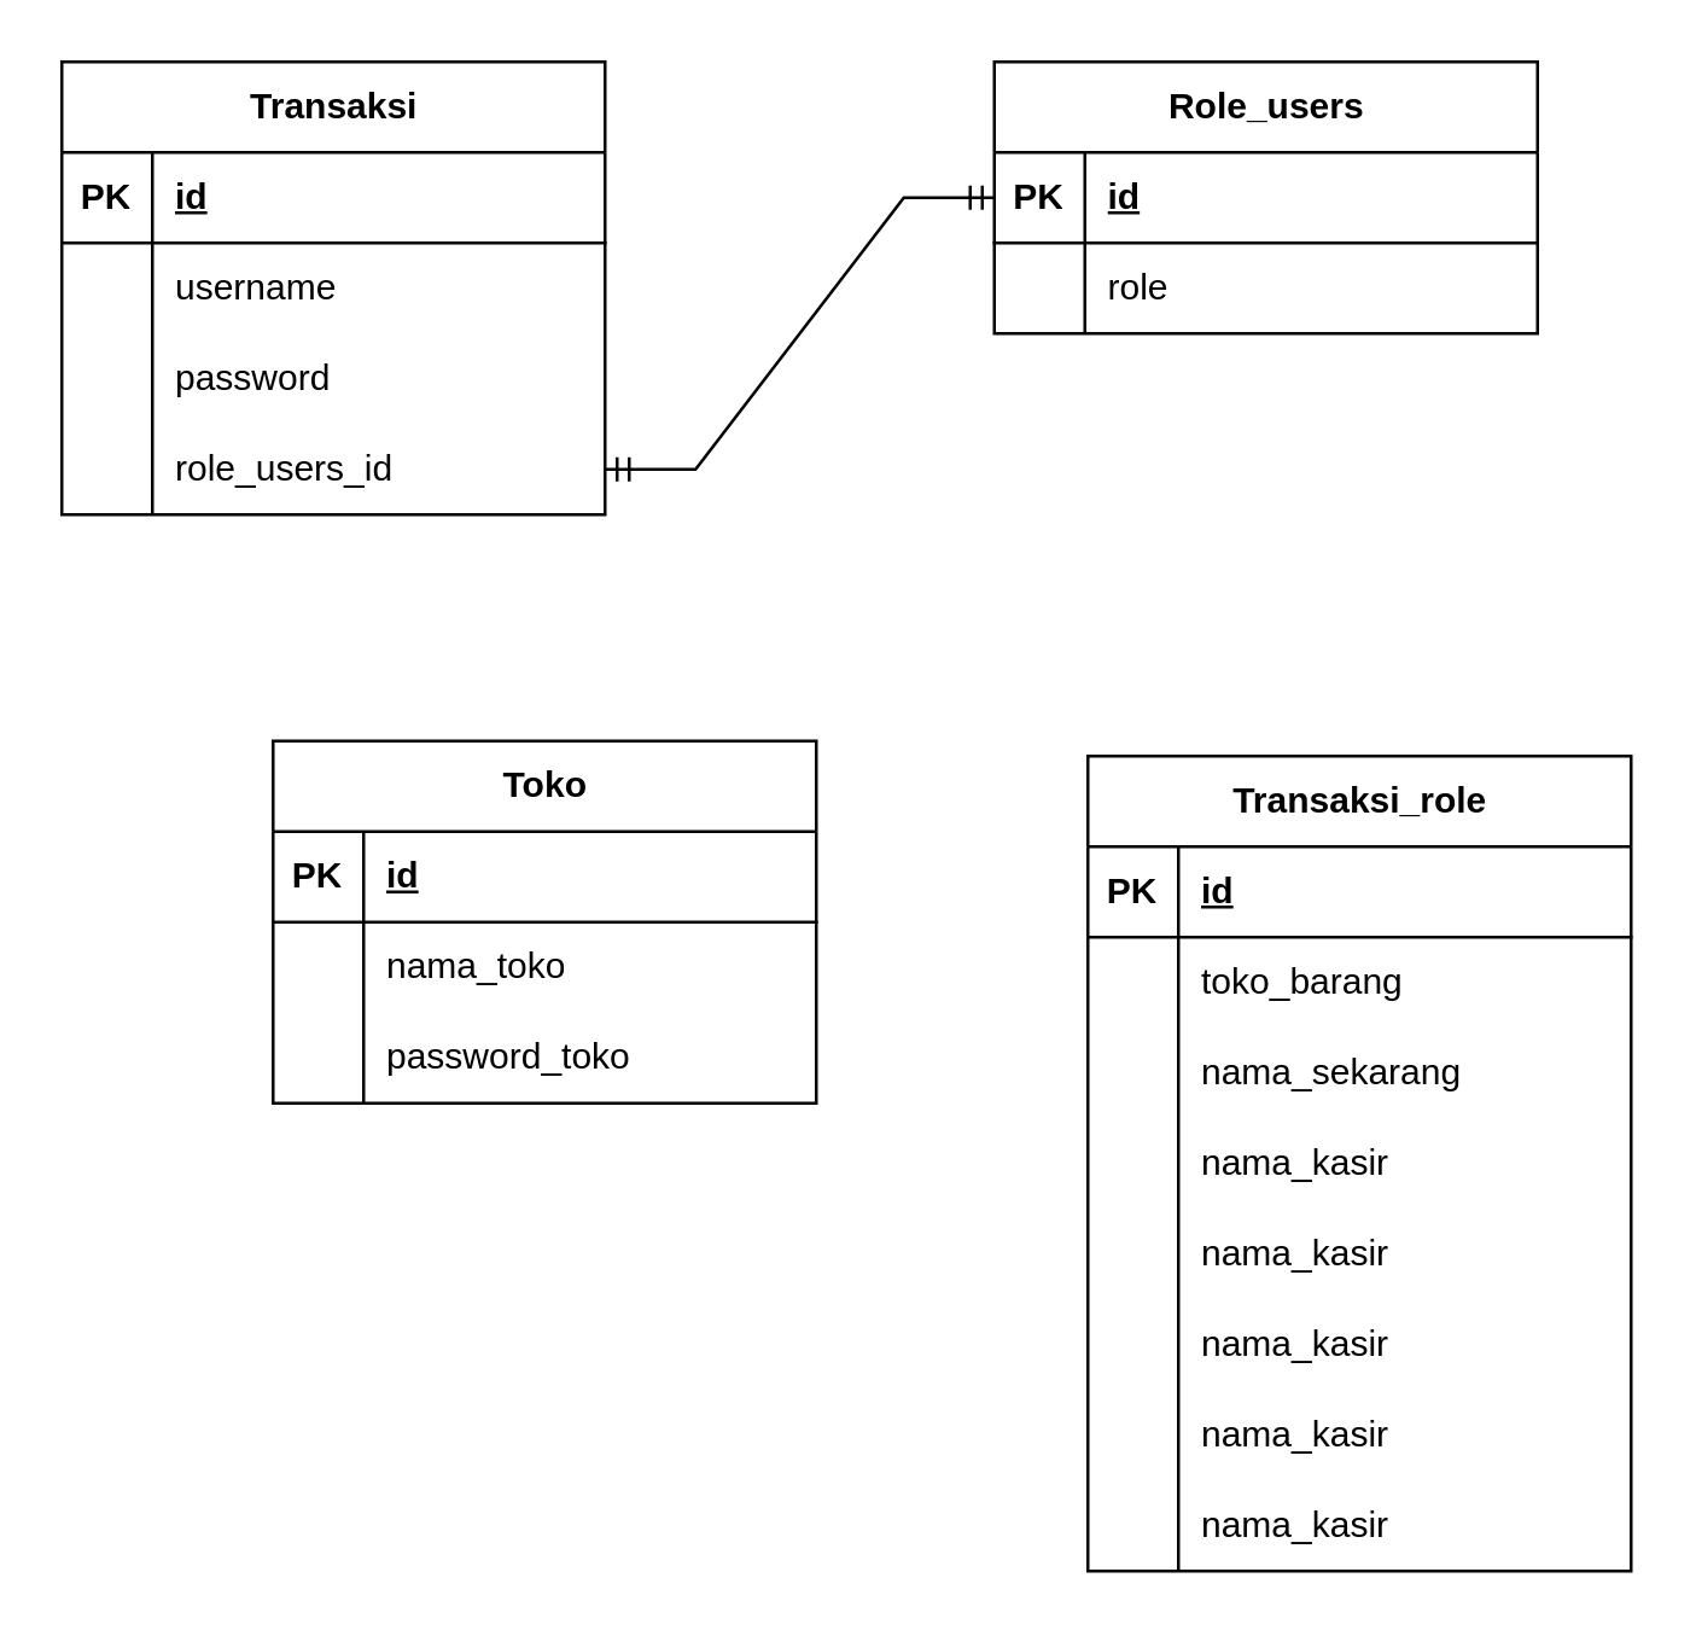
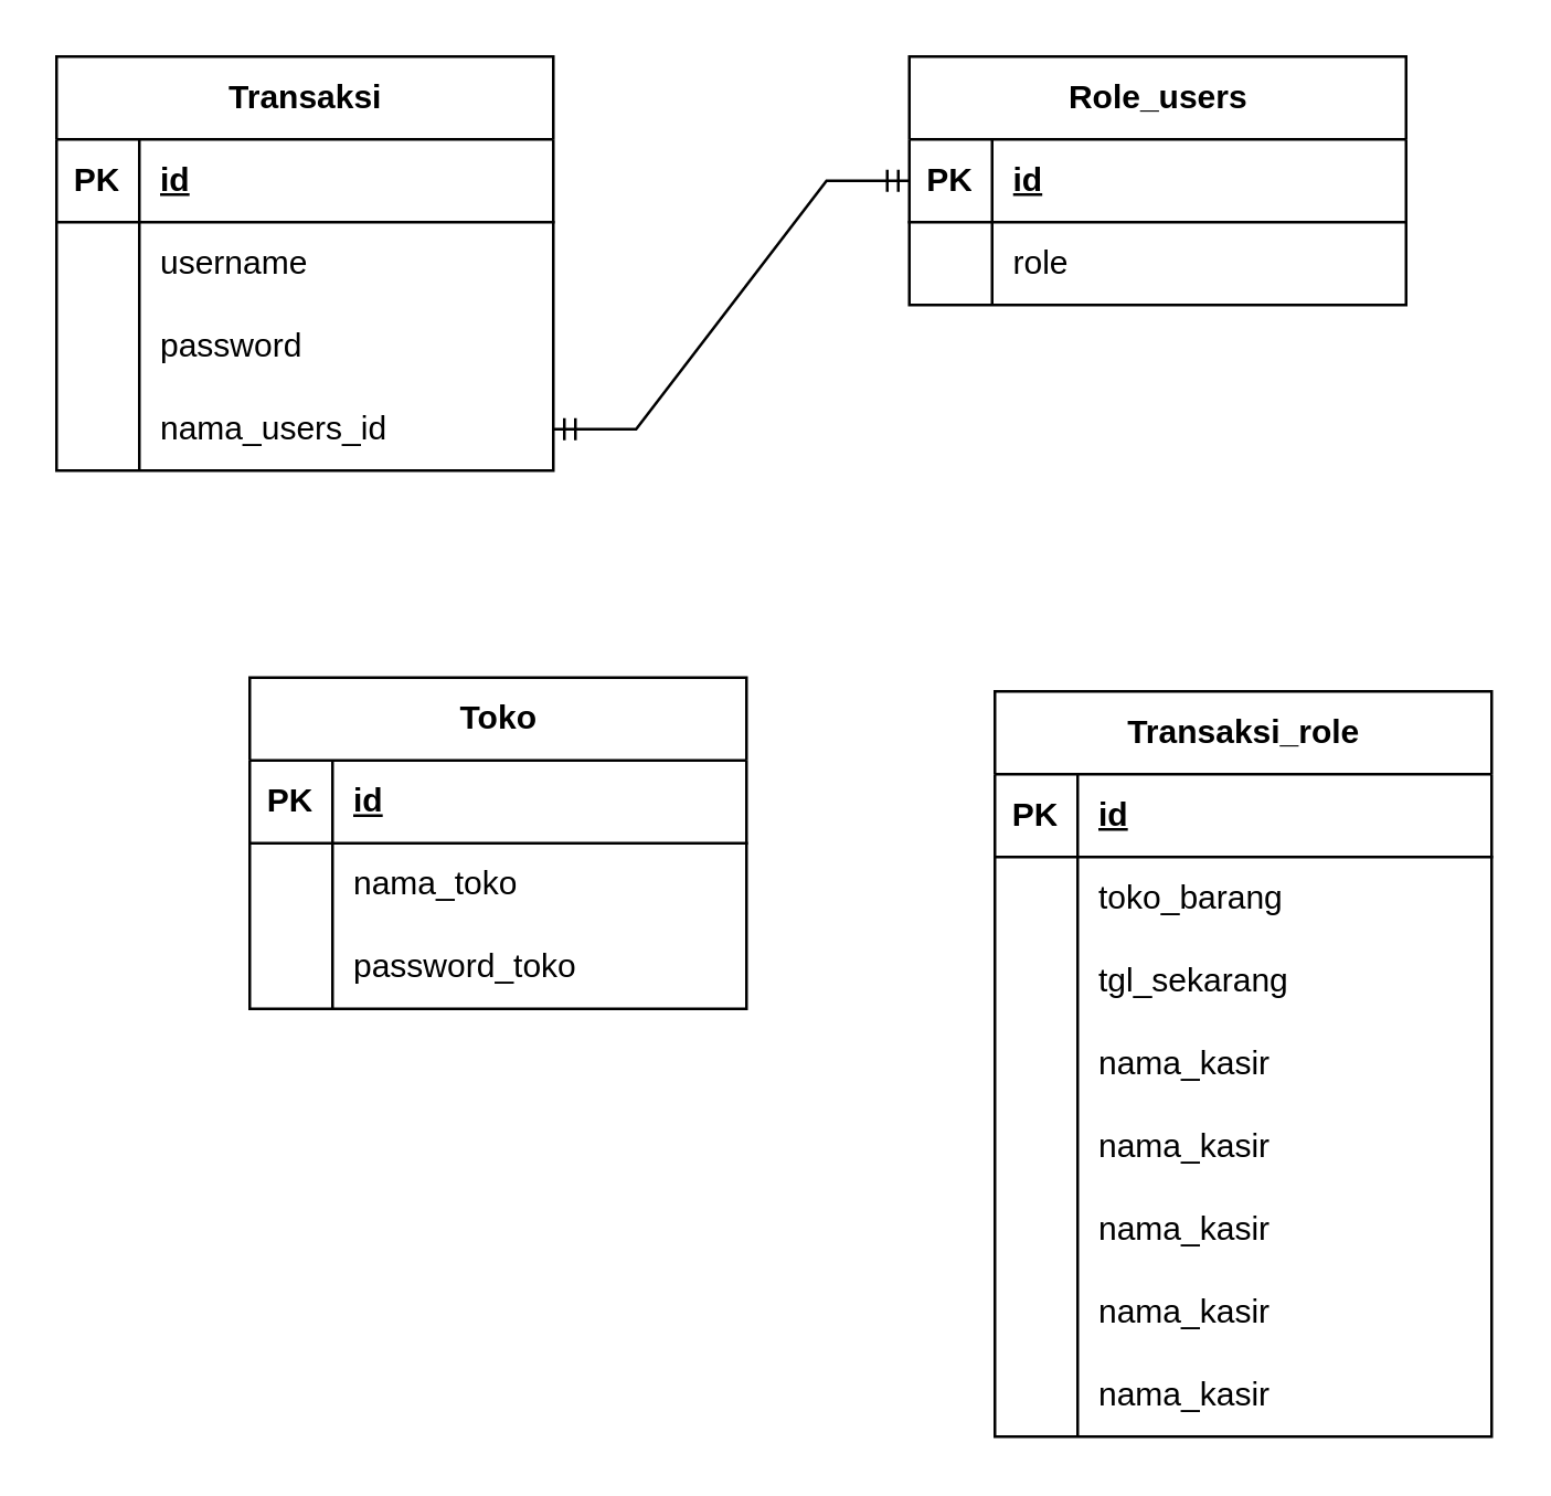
  <mxCell id="0" />
  <mxCell id="1" parent="0" />
  <mxCell id="2" value="Transaksi" style="shape=table;startSize=30;container=1;collapsible=1;childLayout=tableLayout;fixedRows=1;rowLines=0;fontStyle=1;align=center;resizeLast=1;html=1;" vertex="1" parent="1"><mxGeometry x="20" y="20" width="180" height="150" as="geometry"><mxRectangle x="80" y="80" width="70" height="30" as="alternateBounds" /></mxGeometry></mxCell>
  <mxCell id="3" value="" style="shape=tableRow;horizontal=0;startSize=0;swimlaneHead=0;swimlaneBody=0;fillColor=none;collapsible=0;dropTarget=0;points=[[0,0.5],[1,0.5]];portConstraint=eastwest;top=0;left=0;right=0;bottom=1;" vertex="1" parent="2"><mxGeometry y="30" width="180" height="30" as="geometry" /></mxCell>
  <mxCell id="4" value="PK" style="shape=partialRectangle;connectable=0;fillColor=none;top=0;left=0;bottom=0;right=0;fontStyle=1;overflow=hidden;whiteSpace=wrap;html=1;" vertex="1" parent="3"><mxGeometry width="30" height="30" as="geometry"><mxRectangle width="30" height="30" as="alternateBounds" /></mxGeometry></mxCell>
  <mxCell id="5" value="id" style="shape=partialRectangle;connectable=0;fillColor=none;top=0;left=0;bottom=0;right=0;align=left;spacingLeft=6;fontStyle=5;overflow=hidden;whiteSpace=wrap;html=1;" vertex="1" parent="3"><mxGeometry x="30" width="150" height="30" as="geometry"><mxRectangle width="150" height="30" as="alternateBounds" /></mxGeometry></mxCell>
  <mxCell id="6" value="" style="shape=tableRow;horizontal=0;startSize=0;swimlaneHead=0;swimlaneBody=0;fillColor=none;collapsible=0;dropTarget=0;points=[[0,0.5],[1,0.5]];portConstraint=eastwest;top=0;left=0;right=0;bottom=0;" vertex="1" parent="2"><mxGeometry y="60" width="180" height="30" as="geometry" /></mxCell>
  <mxCell id="7" value="" style="shape=partialRectangle;connectable=0;fillColor=none;top=0;left=0;bottom=0;right=0;editable=1;overflow=hidden;whiteSpace=wrap;html=1;" vertex="1" parent="6"><mxGeometry width="30" height="30" as="geometry"><mxRectangle width="30" height="30" as="alternateBounds" /></mxGeometry></mxCell>
  <mxCell id="8" value="username" style="shape=partialRectangle;connectable=0;fillColor=none;top=0;left=0;bottom=0;right=0;align=left;spacingLeft=6;overflow=hidden;whiteSpace=wrap;html=1;" vertex="1" parent="6"><mxGeometry x="30" width="150" height="30" as="geometry"><mxRectangle width="150" height="30" as="alternateBounds" /></mxGeometry></mxCell>
  <mxCell id="9" value="" style="shape=tableRow;horizontal=0;startSize=0;swimlaneHead=0;swimlaneBody=0;fillColor=none;collapsible=0;dropTarget=0;points=[[0,0.5],[1,0.5]];portConstraint=eastwest;top=0;left=0;right=0;bottom=0;" vertex="1" parent="2"><mxGeometry y="90" width="180" height="30" as="geometry" /></mxCell>
  <mxCell id="10" value="" style="shape=partialRectangle;connectable=0;fillColor=none;top=0;left=0;bottom=0;right=0;editable=1;overflow=hidden;whiteSpace=wrap;html=1;" vertex="1" parent="9"><mxGeometry width="30" height="30" as="geometry"><mxRectangle width="30" height="30" as="alternateBounds" /></mxGeometry></mxCell>
  <mxCell id="11" value="password" style="shape=partialRectangle;connectable=0;fillColor=none;top=0;left=0;bottom=0;right=0;align=left;spacingLeft=6;overflow=hidden;whiteSpace=wrap;html=1;" vertex="1" parent="9"><mxGeometry x="30" width="150" height="30" as="geometry"><mxRectangle width="150" height="30" as="alternateBounds" /></mxGeometry></mxCell>
  <mxCell id="12" value="" style="shape=tableRow;horizontal=0;startSize=0;swimlaneHead=0;swimlaneBody=0;fillColor=none;collapsible=0;dropTarget=0;points=[[0,0.5],[1,0.5]];portConstraint=eastwest;top=0;left=0;right=0;bottom=0;" vertex="1" parent="2"><mxGeometry y="120" width="180" height="30" as="geometry" /></mxCell>
  <mxCell id="13" value="" style="shape=partialRectangle;connectable=0;fillColor=none;top=0;left=0;bottom=0;right=0;editable=1;overflow=hidden;whiteSpace=wrap;html=1;" vertex="1" parent="12"><mxGeometry width="30" height="30" as="geometry"><mxRectangle width="30" height="30" as="alternateBounds" /></mxGeometry></mxCell>
- <mxCell id="14" value="role_users_id" style="shape=partialRectangle;connectable=0;fillColor=none;top=0;left=0;bottom=0;right=0;align=left;spacingLeft=6;overflow=hidden;whiteSpace=wrap;html=1;" vertex="1" parent="12"><mxGeometry x="30" width="150" height="30" as="geometry"><mxRectangle width="150" height="30" as="alternateBounds" /></mxGeometry></mxCell>
+ <mxCell id="14" value="nama_users_id" style="shape=partialRectangle;connectable=0;fillColor=none;top=0;left=0;bottom=0;right=0;align=left;spacingLeft=6;overflow=hidden;whiteSpace=wrap;html=1;" vertex="1" parent="12"><mxGeometry x="30" width="150" height="30" as="geometry"><mxRectangle width="150" height="30" as="alternateBounds" /></mxGeometry></mxCell>
  <mxCell id="15" value="Role_users" style="shape=table;startSize=30;container=1;collapsible=1;childLayout=tableLayout;fixedRows=1;rowLines=0;fontStyle=1;align=center;resizeLast=1;html=1;" vertex="1" parent="1"><mxGeometry x="329" y="20" width="180" height="90" as="geometry" /></mxCell>
  <mxCell id="16" value="" style="shape=tableRow;horizontal=0;startSize=0;swimlaneHead=0;swimlaneBody=0;fillColor=none;collapsible=0;dropTarget=0;points=[[0,0.5],[1,0.5]];portConstraint=eastwest;top=0;left=0;right=0;bottom=1;" vertex="1" parent="15"><mxGeometry y="30" width="180" height="30" as="geometry" /></mxCell>
  <mxCell id="17" value="PK" style="shape=partialRectangle;connectable=0;fillColor=none;top=0;left=0;bottom=0;right=0;fontStyle=1;overflow=hidden;whiteSpace=wrap;html=1;" vertex="1" parent="16"><mxGeometry width="30" height="30" as="geometry"><mxRectangle width="30" height="30" as="alternateBounds" /></mxGeometry></mxCell>
  <mxCell id="18" value="id" style="shape=partialRectangle;connectable=0;fillColor=none;top=0;left=0;bottom=0;right=0;align=left;spacingLeft=6;fontStyle=5;overflow=hidden;whiteSpace=wrap;html=1;" vertex="1" parent="16"><mxGeometry x="30" width="150" height="30" as="geometry"><mxRectangle width="150" height="30" as="alternateBounds" /></mxGeometry></mxCell>
  <mxCell id="19" value="" style="shape=tableRow;horizontal=0;startSize=0;swimlaneHead=0;swimlaneBody=0;fillColor=none;collapsible=0;dropTarget=0;points=[[0,0.5],[1,0.5]];portConstraint=eastwest;top=0;left=0;right=0;bottom=0;" vertex="1" parent="15"><mxGeometry y="60" width="180" height="30" as="geometry" /></mxCell>
  <mxCell id="20" value="" style="shape=partialRectangle;connectable=0;fillColor=none;top=0;left=0;bottom=0;right=0;editable=1;overflow=hidden;whiteSpace=wrap;html=1;" vertex="1" parent="19"><mxGeometry width="30" height="30" as="geometry"><mxRectangle width="30" height="30" as="alternateBounds" /></mxGeometry></mxCell>
  <mxCell id="21" value="role" style="shape=partialRectangle;connectable=0;fillColor=none;top=0;left=0;bottom=0;right=0;align=left;spacingLeft=6;overflow=hidden;whiteSpace=wrap;html=1;" vertex="1" parent="19"><mxGeometry x="30" width="150" height="30" as="geometry"><mxRectangle width="150" height="30" as="alternateBounds" /></mxGeometry></mxCell>
  <mxCell id="22" value="Toko" style="shape=table;startSize=30;container=1;collapsible=1;childLayout=tableLayout;fixedRows=1;rowLines=0;fontStyle=1;align=center;resizeLast=1;html=1;" vertex="1" parent="1"><mxGeometry x="90" y="245" width="180" height="120" as="geometry" /></mxCell>
  <mxCell id="23" value="" style="shape=tableRow;horizontal=0;startSize=0;swimlaneHead=0;swimlaneBody=0;fillColor=none;collapsible=0;dropTarget=0;points=[[0,0.5],[1,0.5]];portConstraint=eastwest;top=0;left=0;right=0;bottom=1;" vertex="1" parent="22"><mxGeometry y="30" width="180" height="30" as="geometry" /></mxCell>
  <mxCell id="24" value="PK" style="shape=partialRectangle;connectable=0;fillColor=none;top=0;left=0;bottom=0;right=0;fontStyle=1;overflow=hidden;whiteSpace=wrap;html=1;" vertex="1" parent="23"><mxGeometry width="30" height="30" as="geometry"><mxRectangle width="30" height="30" as="alternateBounds" /></mxGeometry></mxCell>
  <mxCell id="25" value="id" style="shape=partialRectangle;connectable=0;fillColor=none;top=0;left=0;bottom=0;right=0;align=left;spacingLeft=6;fontStyle=5;overflow=hidden;whiteSpace=wrap;html=1;" vertex="1" parent="23"><mxGeometry x="30" width="150" height="30" as="geometry"><mxRectangle width="150" height="30" as="alternateBounds" /></mxGeometry></mxCell>
  <mxCell id="26" value="" style="shape=tableRow;horizontal=0;startSize=0;swimlaneHead=0;swimlaneBody=0;fillColor=none;collapsible=0;dropTarget=0;points=[[0,0.5],[1,0.5]];portConstraint=eastwest;top=0;left=0;right=0;bottom=0;" vertex="1" parent="22"><mxGeometry y="60" width="180" height="30" as="geometry" /></mxCell>
  <mxCell id="27" value="" style="shape=partialRectangle;connectable=0;fillColor=none;top=0;left=0;bottom=0;right=0;editable=1;overflow=hidden;whiteSpace=wrap;html=1;" vertex="1" parent="26"><mxGeometry width="30" height="30" as="geometry"><mxRectangle width="30" height="30" as="alternateBounds" /></mxGeometry></mxCell>
  <mxCell id="28" value="nama_toko" style="shape=partialRectangle;connectable=0;fillColor=none;top=0;left=0;bottom=0;right=0;align=left;spacingLeft=6;overflow=hidden;whiteSpace=wrap;html=1;" vertex="1" parent="26"><mxGeometry x="30" width="150" height="30" as="geometry"><mxRectangle width="150" height="30" as="alternateBounds" /></mxGeometry></mxCell>
  <mxCell id="29" value="" style="shape=tableRow;horizontal=0;startSize=0;swimlaneHead=0;swimlaneBody=0;fillColor=none;collapsible=0;dropTarget=0;points=[[0,0.5],[1,0.5]];portConstraint=eastwest;top=0;left=0;right=0;bottom=0;" vertex="1" parent="22"><mxGeometry y="90" width="180" height="30" as="geometry" /></mxCell>
  <mxCell id="30" value="" style="shape=partialRectangle;connectable=0;fillColor=none;top=0;left=0;bottom=0;right=0;editable=1;overflow=hidden;whiteSpace=wrap;html=1;" vertex="1" parent="29"><mxGeometry width="30" height="30" as="geometry"><mxRectangle width="30" height="30" as="alternateBounds" /></mxGeometry></mxCell>
  <mxCell id="31" value="password_toko" style="shape=partialRectangle;connectable=0;fillColor=none;top=0;left=0;bottom=0;right=0;align=left;spacingLeft=6;overflow=hidden;whiteSpace=wrap;html=1;" vertex="1" parent="29"><mxGeometry x="30" width="150" height="30" as="geometry"><mxRectangle width="150" height="30" as="alternateBounds" /></mxGeometry></mxCell>
  <mxCell id="32" value="" style="edgeStyle=entityRelationEdgeStyle;fontSize=12;html=1;endArrow=ERmandOne;startArrow=ERmandOne;rounded=0;" edge="1" parent="1" source="12" target="16"><mxGeometry width="100" height="100" relative="1" as="geometry"><mxPoint x="200" y="250" as="sourcePoint" /><mxPoint x="300" y="150" as="targetPoint" /></mxGeometry></mxCell>
  <mxCell id="33" value="Transaksi_role" style="shape=table;startSize=30;container=1;collapsible=1;childLayout=tableLayout;fixedRows=1;rowLines=0;fontStyle=1;align=center;resizeLast=1;html=1;" vertex="1" parent="1"><mxGeometry x="360" y="250" width="180" height="270" as="geometry" /></mxCell>
  <mxCell id="34" value="" style="shape=tableRow;horizontal=0;startSize=0;swimlaneHead=0;swimlaneBody=0;fillColor=none;collapsible=0;dropTarget=0;points=[[0,0.5],[1,0.5]];portConstraint=eastwest;top=0;left=0;right=0;bottom=1;" vertex="1" parent="33"><mxGeometry y="30" width="180" height="30" as="geometry" /></mxCell>
  <mxCell id="35" value="PK" style="shape=partialRectangle;connectable=0;fillColor=none;top=0;left=0;bottom=0;right=0;fontStyle=1;overflow=hidden;whiteSpace=wrap;html=1;" vertex="1" parent="34"><mxGeometry width="30" height="30" as="geometry"><mxRectangle width="30" height="30" as="alternateBounds" /></mxGeometry></mxCell>
  <mxCell id="36" value="id" style="shape=partialRectangle;connectable=0;fillColor=none;top=0;left=0;bottom=0;right=0;align=left;spacingLeft=6;fontStyle=5;overflow=hidden;whiteSpace=wrap;html=1;" vertex="1" parent="34"><mxGeometry x="30" width="150" height="30" as="geometry"><mxRectangle width="150" height="30" as="alternateBounds" /></mxGeometry></mxCell>
  <mxCell id="37" value="" style="shape=tableRow;horizontal=0;startSize=0;swimlaneHead=0;swimlaneBody=0;fillColor=none;collapsible=0;dropTarget=0;points=[[0,0.5],[1,0.5]];portConstraint=eastwest;top=0;left=0;right=0;bottom=0;" vertex="1" parent="33"><mxGeometry y="60" width="180" height="30" as="geometry" /></mxCell>
  <mxCell id="38" value="" style="shape=partialRectangle;connectable=0;fillColor=none;top=0;left=0;bottom=0;right=0;editable=1;overflow=hidden;whiteSpace=wrap;html=1;" vertex="1" parent="37"><mxGeometry width="30" height="30" as="geometry"><mxRectangle width="30" height="30" as="alternateBounds" /></mxGeometry></mxCell>
  <mxCell id="39" value="toko_barang" style="shape=partialRectangle;connectable=0;fillColor=none;top=0;left=0;bottom=0;right=0;align=left;spacingLeft=6;overflow=hidden;whiteSpace=wrap;html=1;" vertex="1" parent="37"><mxGeometry x="30" width="150" height="30" as="geometry"><mxRectangle width="150" height="30" as="alternateBounds" /></mxGeometry></mxCell>
  <mxCell id="40" value="" style="shape=tableRow;horizontal=0;startSize=0;swimlaneHead=0;swimlaneBody=0;fillColor=none;collapsible=0;dropTarget=0;points=[[0,0.5],[1,0.5]];portConstraint=eastwest;top=0;left=0;right=0;bottom=0;" vertex="1" parent="33"><mxGeometry y="90" width="180" height="30" as="geometry" /></mxCell>
  <mxCell id="41" value="" style="shape=partialRectangle;connectable=0;fillColor=none;top=0;left=0;bottom=0;right=0;editable=1;overflow=hidden;whiteSpace=wrap;html=1;" vertex="1" parent="40"><mxGeometry width="30" height="30" as="geometry"><mxRectangle width="30" height="30" as="alternateBounds" /></mxGeometry></mxCell>
- <mxCell id="42" value="nama_sekarang" style="shape=partialRectangle;connectable=0;fillColor=none;top=0;left=0;bottom=0;right=0;align=left;spacingLeft=6;overflow=hidden;whiteSpace=wrap;html=1;" vertex="1" parent="40"><mxGeometry x="30" width="150" height="30" as="geometry"><mxRectangle width="150" height="30" as="alternateBounds" /></mxGeometry></mxCell>
+ <mxCell id="42" value="tgl_sekarang" style="shape=partialRectangle;connectable=0;fillColor=none;top=0;left=0;bottom=0;right=0;align=left;spacingLeft=6;overflow=hidden;whiteSpace=wrap;html=1;" vertex="1" parent="40"><mxGeometry x="30" width="150" height="30" as="geometry"><mxRectangle width="150" height="30" as="alternateBounds" /></mxGeometry></mxCell>
  <mxCell id="43" value="" style="shape=tableRow;horizontal=0;startSize=0;swimlaneHead=0;swimlaneBody=0;fillColor=none;collapsible=0;dropTarget=0;points=[[0,0.5],[1,0.5]];portConstraint=eastwest;top=0;left=0;right=0;bottom=0;" vertex="1" parent="33"><mxGeometry y="120" width="180" height="30" as="geometry" /></mxCell>
  <mxCell id="44" value="" style="shape=partialRectangle;connectable=0;fillColor=none;top=0;left=0;bottom=0;right=0;editable=1;overflow=hidden;whiteSpace=wrap;html=1;" vertex="1" parent="43"><mxGeometry width="30" height="30" as="geometry"><mxRectangle width="30" height="30" as="alternateBounds" /></mxGeometry></mxCell>
  <mxCell id="45" value="nama_kasir" style="shape=partialRectangle;connectable=0;fillColor=none;top=0;left=0;bottom=0;right=0;align=left;spacingLeft=6;overflow=hidden;whiteSpace=wrap;html=1;" vertex="1" parent="43"><mxGeometry x="30" width="150" height="30" as="geometry"><mxRectangle width="150" height="30" as="alternateBounds" /></mxGeometry></mxCell>
  <mxCell id="46" value="" style="shape=tableRow;horizontal=0;startSize=0;swimlaneHead=0;swimlaneBody=0;fillColor=none;collapsible=0;dropTarget=0;points=[[0,0.5],[1,0.5]];portConstraint=eastwest;top=0;left=0;right=0;bottom=0;" vertex="1" parent="33"><mxGeometry y="150" width="180" height="30" as="geometry" /></mxCell>
  <mxCell id="47" value="" style="shape=partialRectangle;connectable=0;fillColor=none;top=0;left=0;bottom=0;right=0;editable=1;overflow=hidden;whiteSpace=wrap;html=1;" vertex="1" parent="46"><mxGeometry width="30" height="30" as="geometry"><mxRectangle width="30" height="30" as="alternateBounds" /></mxGeometry></mxCell>
  <mxCell id="48" value="nama_kasir" style="shape=partialRectangle;connectable=0;fillColor=none;top=0;left=0;bottom=0;right=0;align=left;spacingLeft=6;overflow=hidden;whiteSpace=wrap;html=1;" vertex="1" parent="46"><mxGeometry x="30" width="150" height="30" as="geometry"><mxRectangle width="150" height="30" as="alternateBounds" /></mxGeometry></mxCell>
  <mxCell id="49" value="" style="shape=tableRow;horizontal=0;startSize=0;swimlaneHead=0;swimlaneBody=0;fillColor=none;collapsible=0;dropTarget=0;points=[[0,0.5],[1,0.5]];portConstraint=eastwest;top=0;left=0;right=0;bottom=0;" vertex="1" parent="33"><mxGeometry y="180" width="180" height="30" as="geometry" /></mxCell>
  <mxCell id="50" value="" style="shape=partialRectangle;connectable=0;fillColor=none;top=0;left=0;bottom=0;right=0;editable=1;overflow=hidden;whiteSpace=wrap;html=1;" vertex="1" parent="49"><mxGeometry width="30" height="30" as="geometry"><mxRectangle width="30" height="30" as="alternateBounds" /></mxGeometry></mxCell>
  <mxCell id="51" value="nama_kasir" style="shape=partialRectangle;connectable=0;fillColor=none;top=0;left=0;bottom=0;right=0;align=left;spacingLeft=6;overflow=hidden;whiteSpace=wrap;html=1;" vertex="1" parent="49"><mxGeometry x="30" width="150" height="30" as="geometry"><mxRectangle width="150" height="30" as="alternateBounds" /></mxGeometry></mxCell>
  <mxCell id="52" value="" style="shape=tableRow;horizontal=0;startSize=0;swimlaneHead=0;swimlaneBody=0;fillColor=none;collapsible=0;dropTarget=0;points=[[0,0.5],[1,0.5]];portConstraint=eastwest;top=0;left=0;right=0;bottom=0;" vertex="1" parent="33"><mxGeometry y="210" width="180" height="30" as="geometry" /></mxCell>
  <mxCell id="53" value="" style="shape=partialRectangle;connectable=0;fillColor=none;top=0;left=0;bottom=0;right=0;editable=1;overflow=hidden;whiteSpace=wrap;html=1;" vertex="1" parent="52"><mxGeometry width="30" height="30" as="geometry"><mxRectangle width="30" height="30" as="alternateBounds" /></mxGeometry></mxCell>
  <mxCell id="54" value="nama_kasir" style="shape=partialRectangle;connectable=0;fillColor=none;top=0;left=0;bottom=0;right=0;align=left;spacingLeft=6;overflow=hidden;whiteSpace=wrap;html=1;" vertex="1" parent="52"><mxGeometry x="30" width="150" height="30" as="geometry"><mxRectangle width="150" height="30" as="alternateBounds" /></mxGeometry></mxCell>
  <mxCell id="55" value="" style="shape=tableRow;horizontal=0;startSize=0;swimlaneHead=0;swimlaneBody=0;fillColor=none;collapsible=0;dropTarget=0;points=[[0,0.5],[1,0.5]];portConstraint=eastwest;top=0;left=0;right=0;bottom=0;" vertex="1" parent="33"><mxGeometry y="240" width="180" height="30" as="geometry" /></mxCell>
  <mxCell id="56" value="" style="shape=partialRectangle;connectable=0;fillColor=none;top=0;left=0;bottom=0;right=0;editable=1;overflow=hidden;whiteSpace=wrap;html=1;" vertex="1" parent="55"><mxGeometry width="30" height="30" as="geometry"><mxRectangle width="30" height="30" as="alternateBounds" /></mxGeometry></mxCell>
  <mxCell id="57" value="nama_kasir" style="shape=partialRectangle;connectable=0;fillColor=none;top=0;left=0;bottom=0;right=0;align=left;spacingLeft=6;overflow=hidden;whiteSpace=wrap;html=1;" vertex="1" parent="55"><mxGeometry x="30" width="150" height="30" as="geometry"><mxRectangle width="150" height="30" as="alternateBounds" /></mxGeometry></mxCell>
